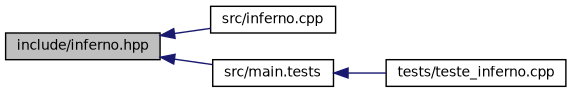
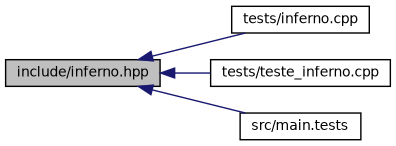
  digraph {
    rankdir=LR
    node [color=black fillcolor=white fontname=Helvetica fontsize=10 shape=record style=filled]
    edge [color=midnightblue dir=back fontname=Helvetica fontsize=10 labelfontname=Helvetica labelfontsize=10 style=solid]
    n1 [fillcolor=grey75 fontcolor=black height=0.2 label="include/inferno.hpp" width=0.4]
-   n2 [height=0.2 label="src/inferno.cpp" width=0.4]
+   n2 [height=0.2 label="tests/inferno.cpp" width=0.4]
    n3 [height=0.2 label="tests/teste_inferno.cpp" width=0.4]
    n4 [height=0.2 label="src/main.tests" width=0.4]
    n1 -> n2
-   n4 -> n3
+   n1 -> n3
    n1 -> n4
  }
